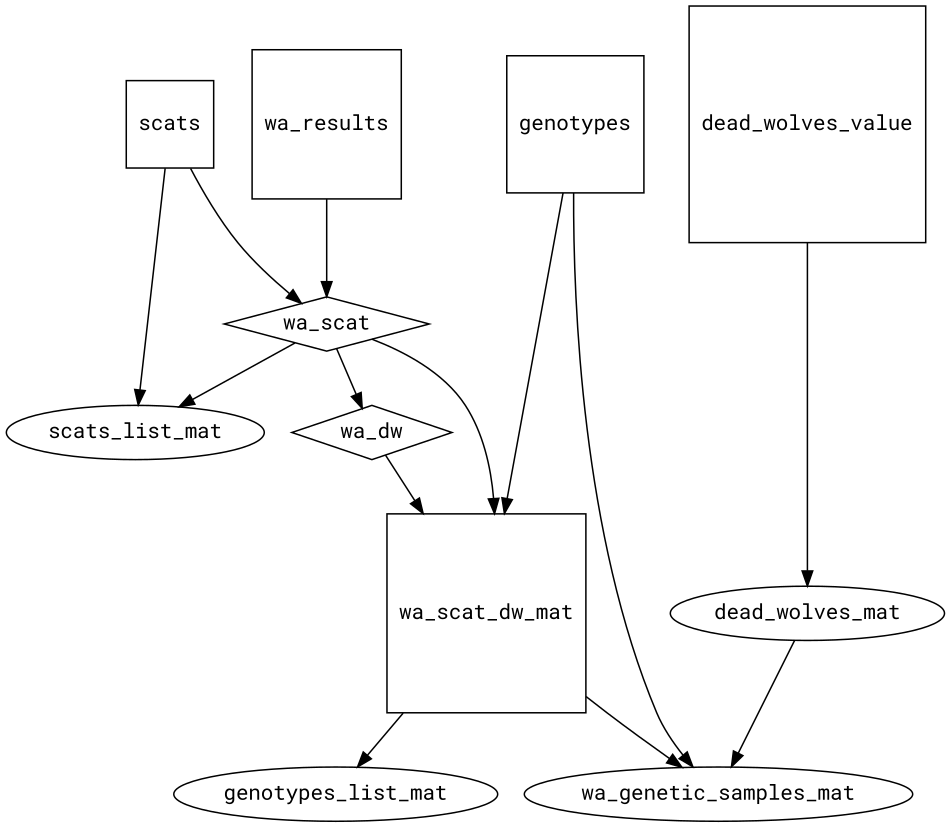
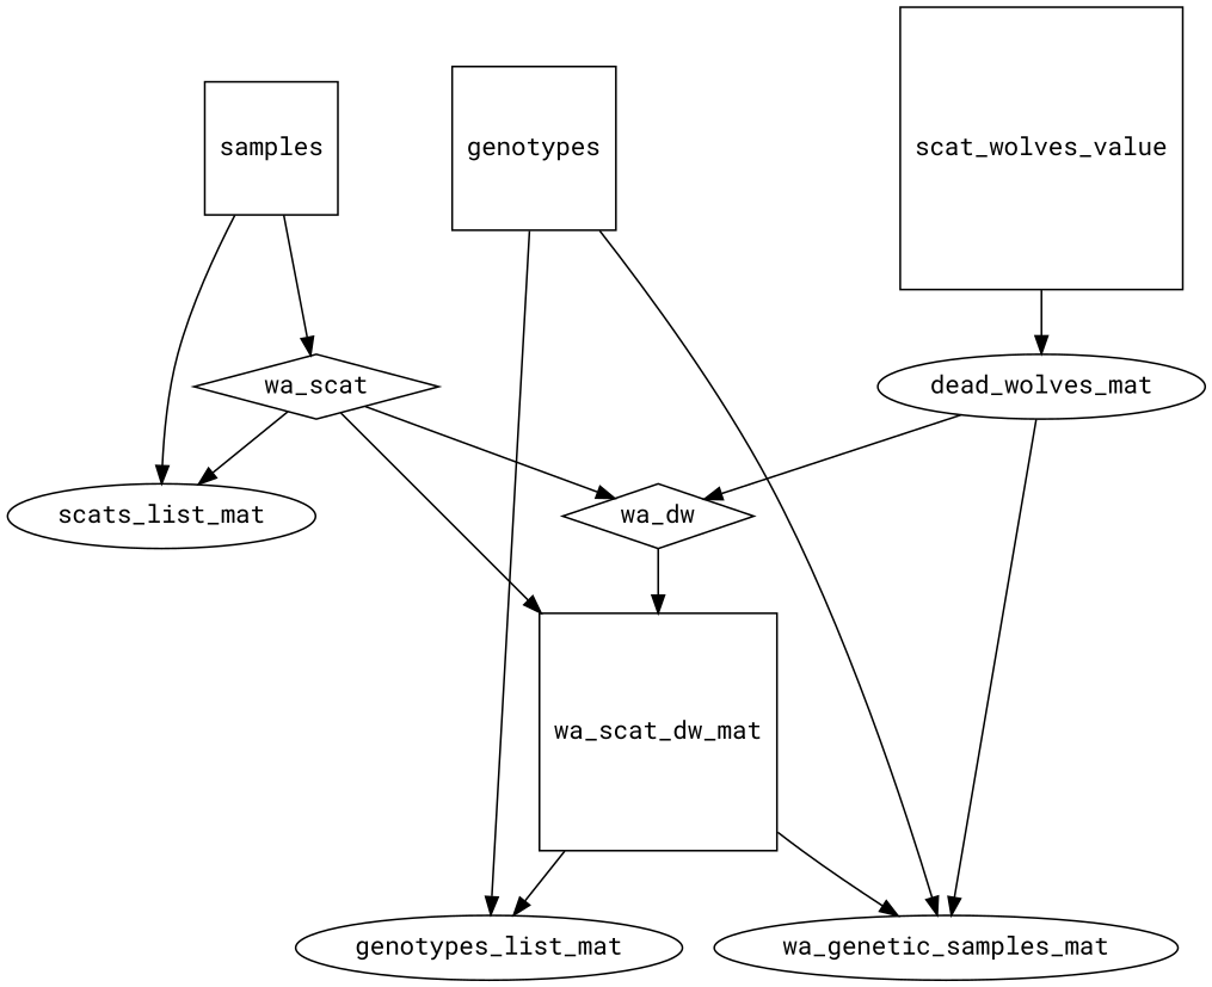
  digraph {
    fontname="Roboto Mono"
    node [fontname="Roboto Mono" shape=square]
    edge [fontname="Roboto Mono"]
-   scats
-   wa_results
-   dead_wolves_value
+   scats [label=samples]
+   dead_wolves_value [label=scat_wolves_value]
    genotypes
    wa_scat [shape=diamond]
    scats_list_mat [shape=""]
    dead_wolves_mat [shape=""]
    wa_genetic_samples_mat [shape=""]
    genotypes_list_mat [shape=""]
    wa_dw [shape=diamond]
    wa_scat_dw_mat
    subgraph sub_1 {
      rank=same
      scats
-     wa_results
      dead_wolves_value
      genotypes
    }
    scats -> wa_scat
    scats -> scats_list_mat
-   wa_results -> wa_scat
    dead_wolves_value -> dead_wolves_mat
    genotypes -> wa_genetic_samples_mat
-   genotypes -> wa_scat_dw_mat
+   genotypes -> genotypes_list_mat
    wa_scat -> scats_list_mat
    wa_scat -> wa_dw
    wa_scat -> wa_scat_dw_mat
    dead_wolves_mat -> wa_genetic_samples_mat
+   dead_wolves_mat -> wa_dw
    wa_dw -> wa_scat_dw_mat
    wa_scat_dw_mat -> wa_genetic_samples_mat
    wa_scat_dw_mat -> genotypes_list_mat
  }
